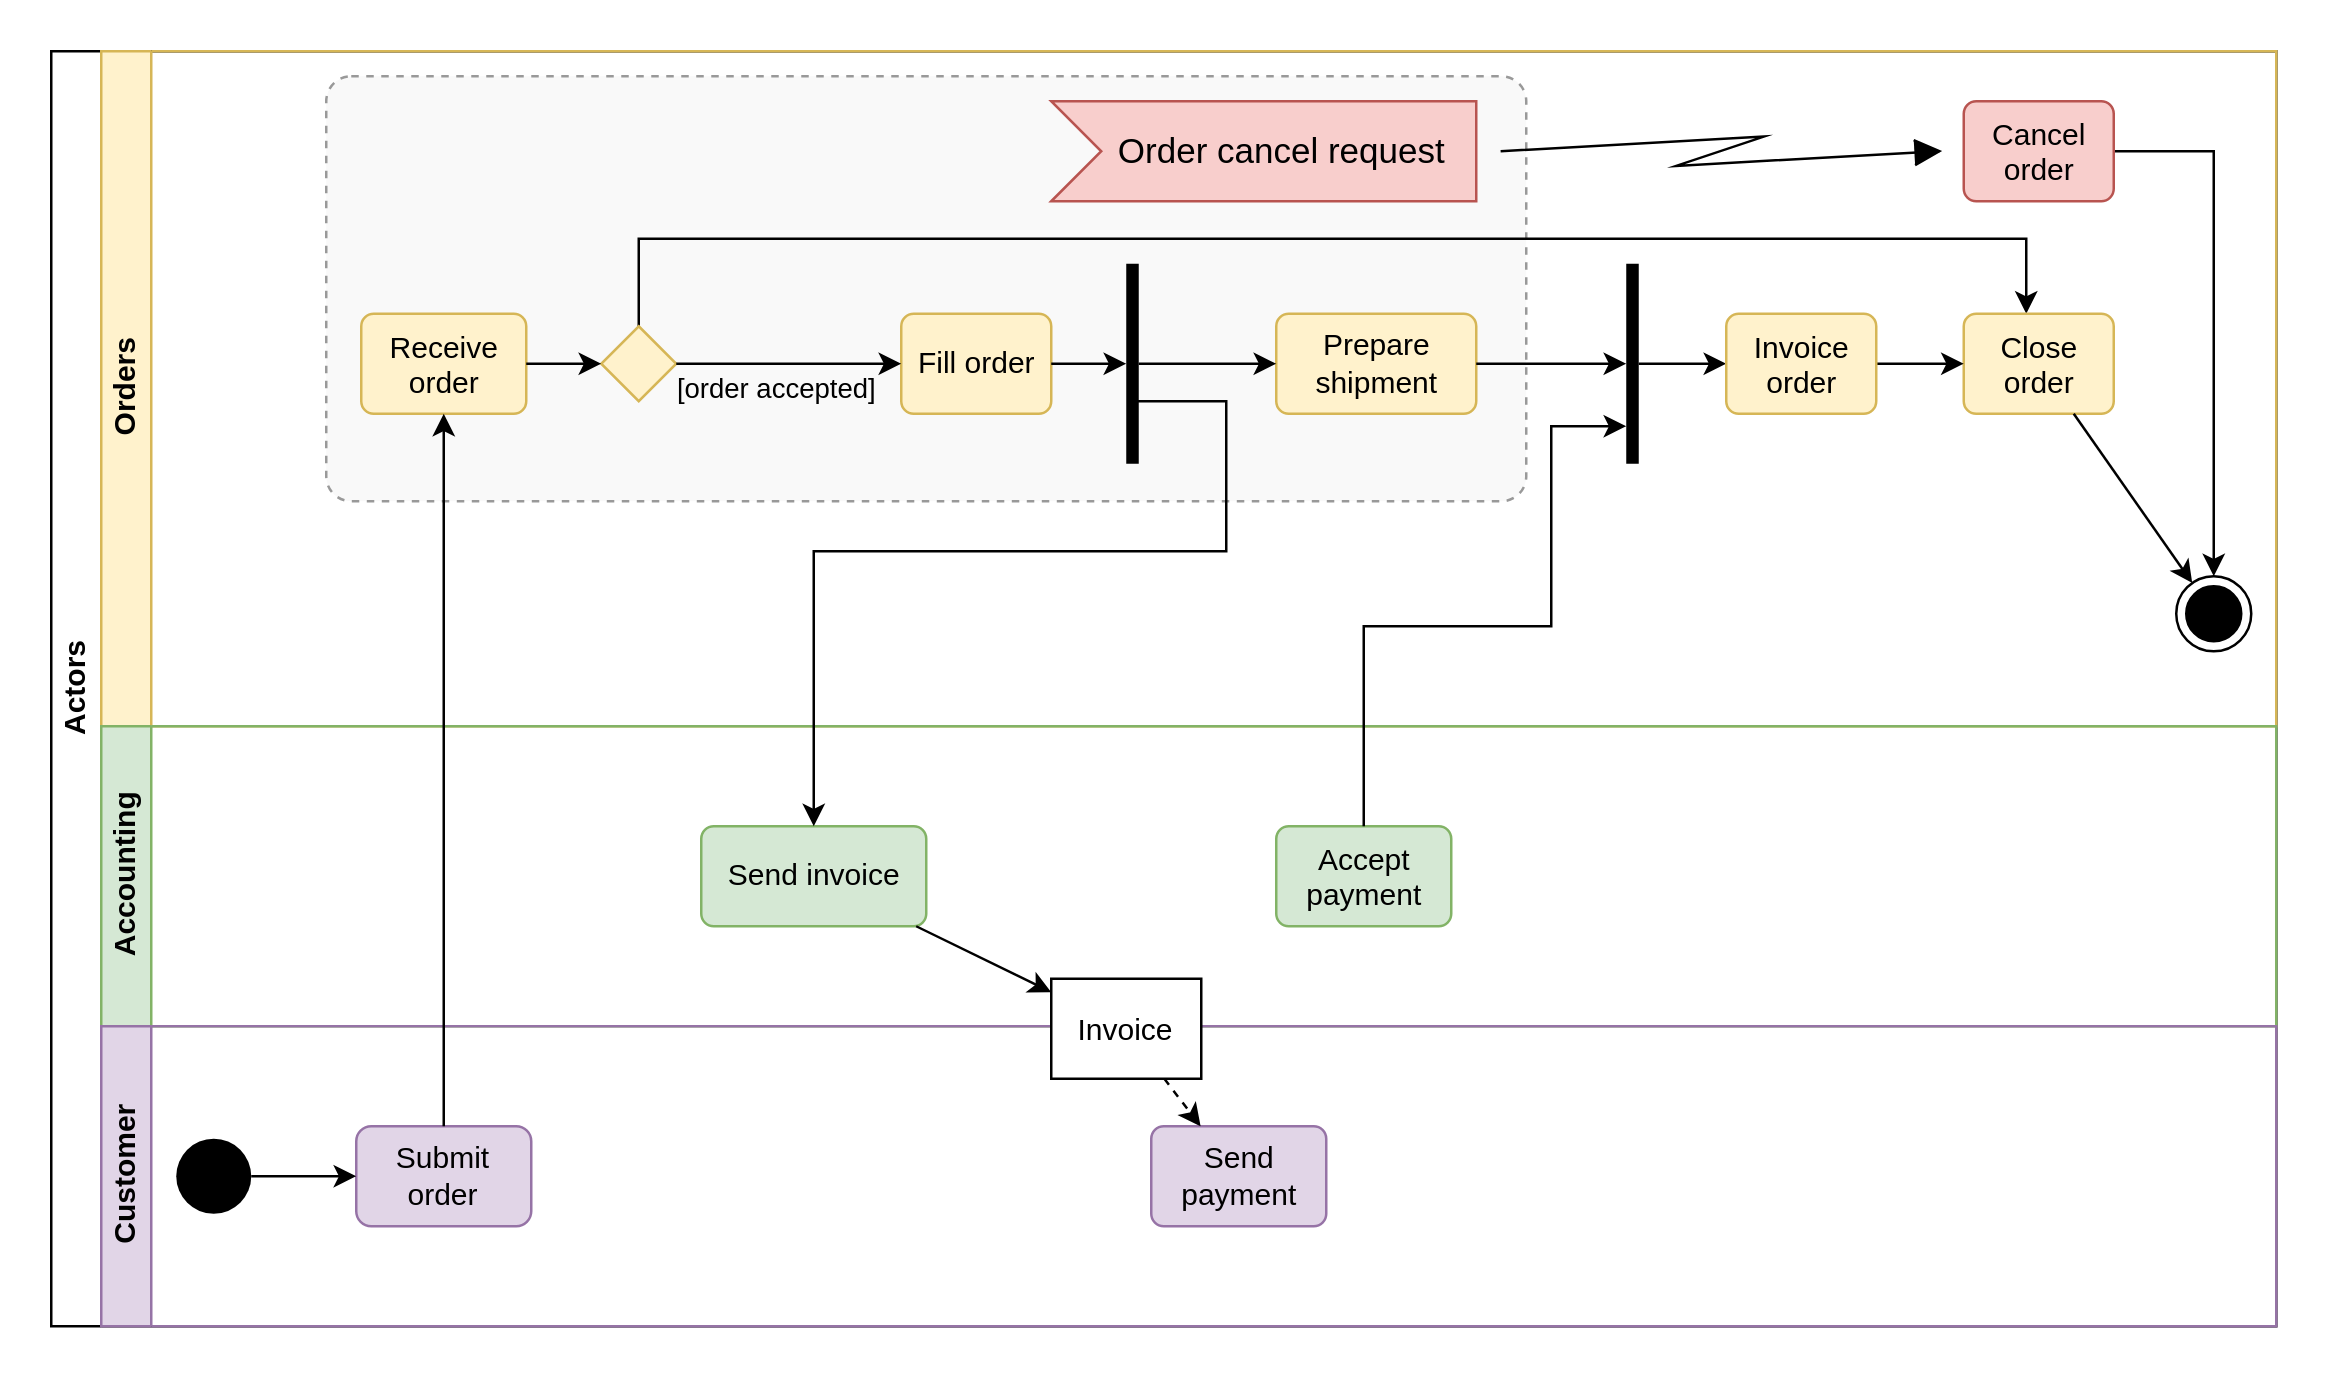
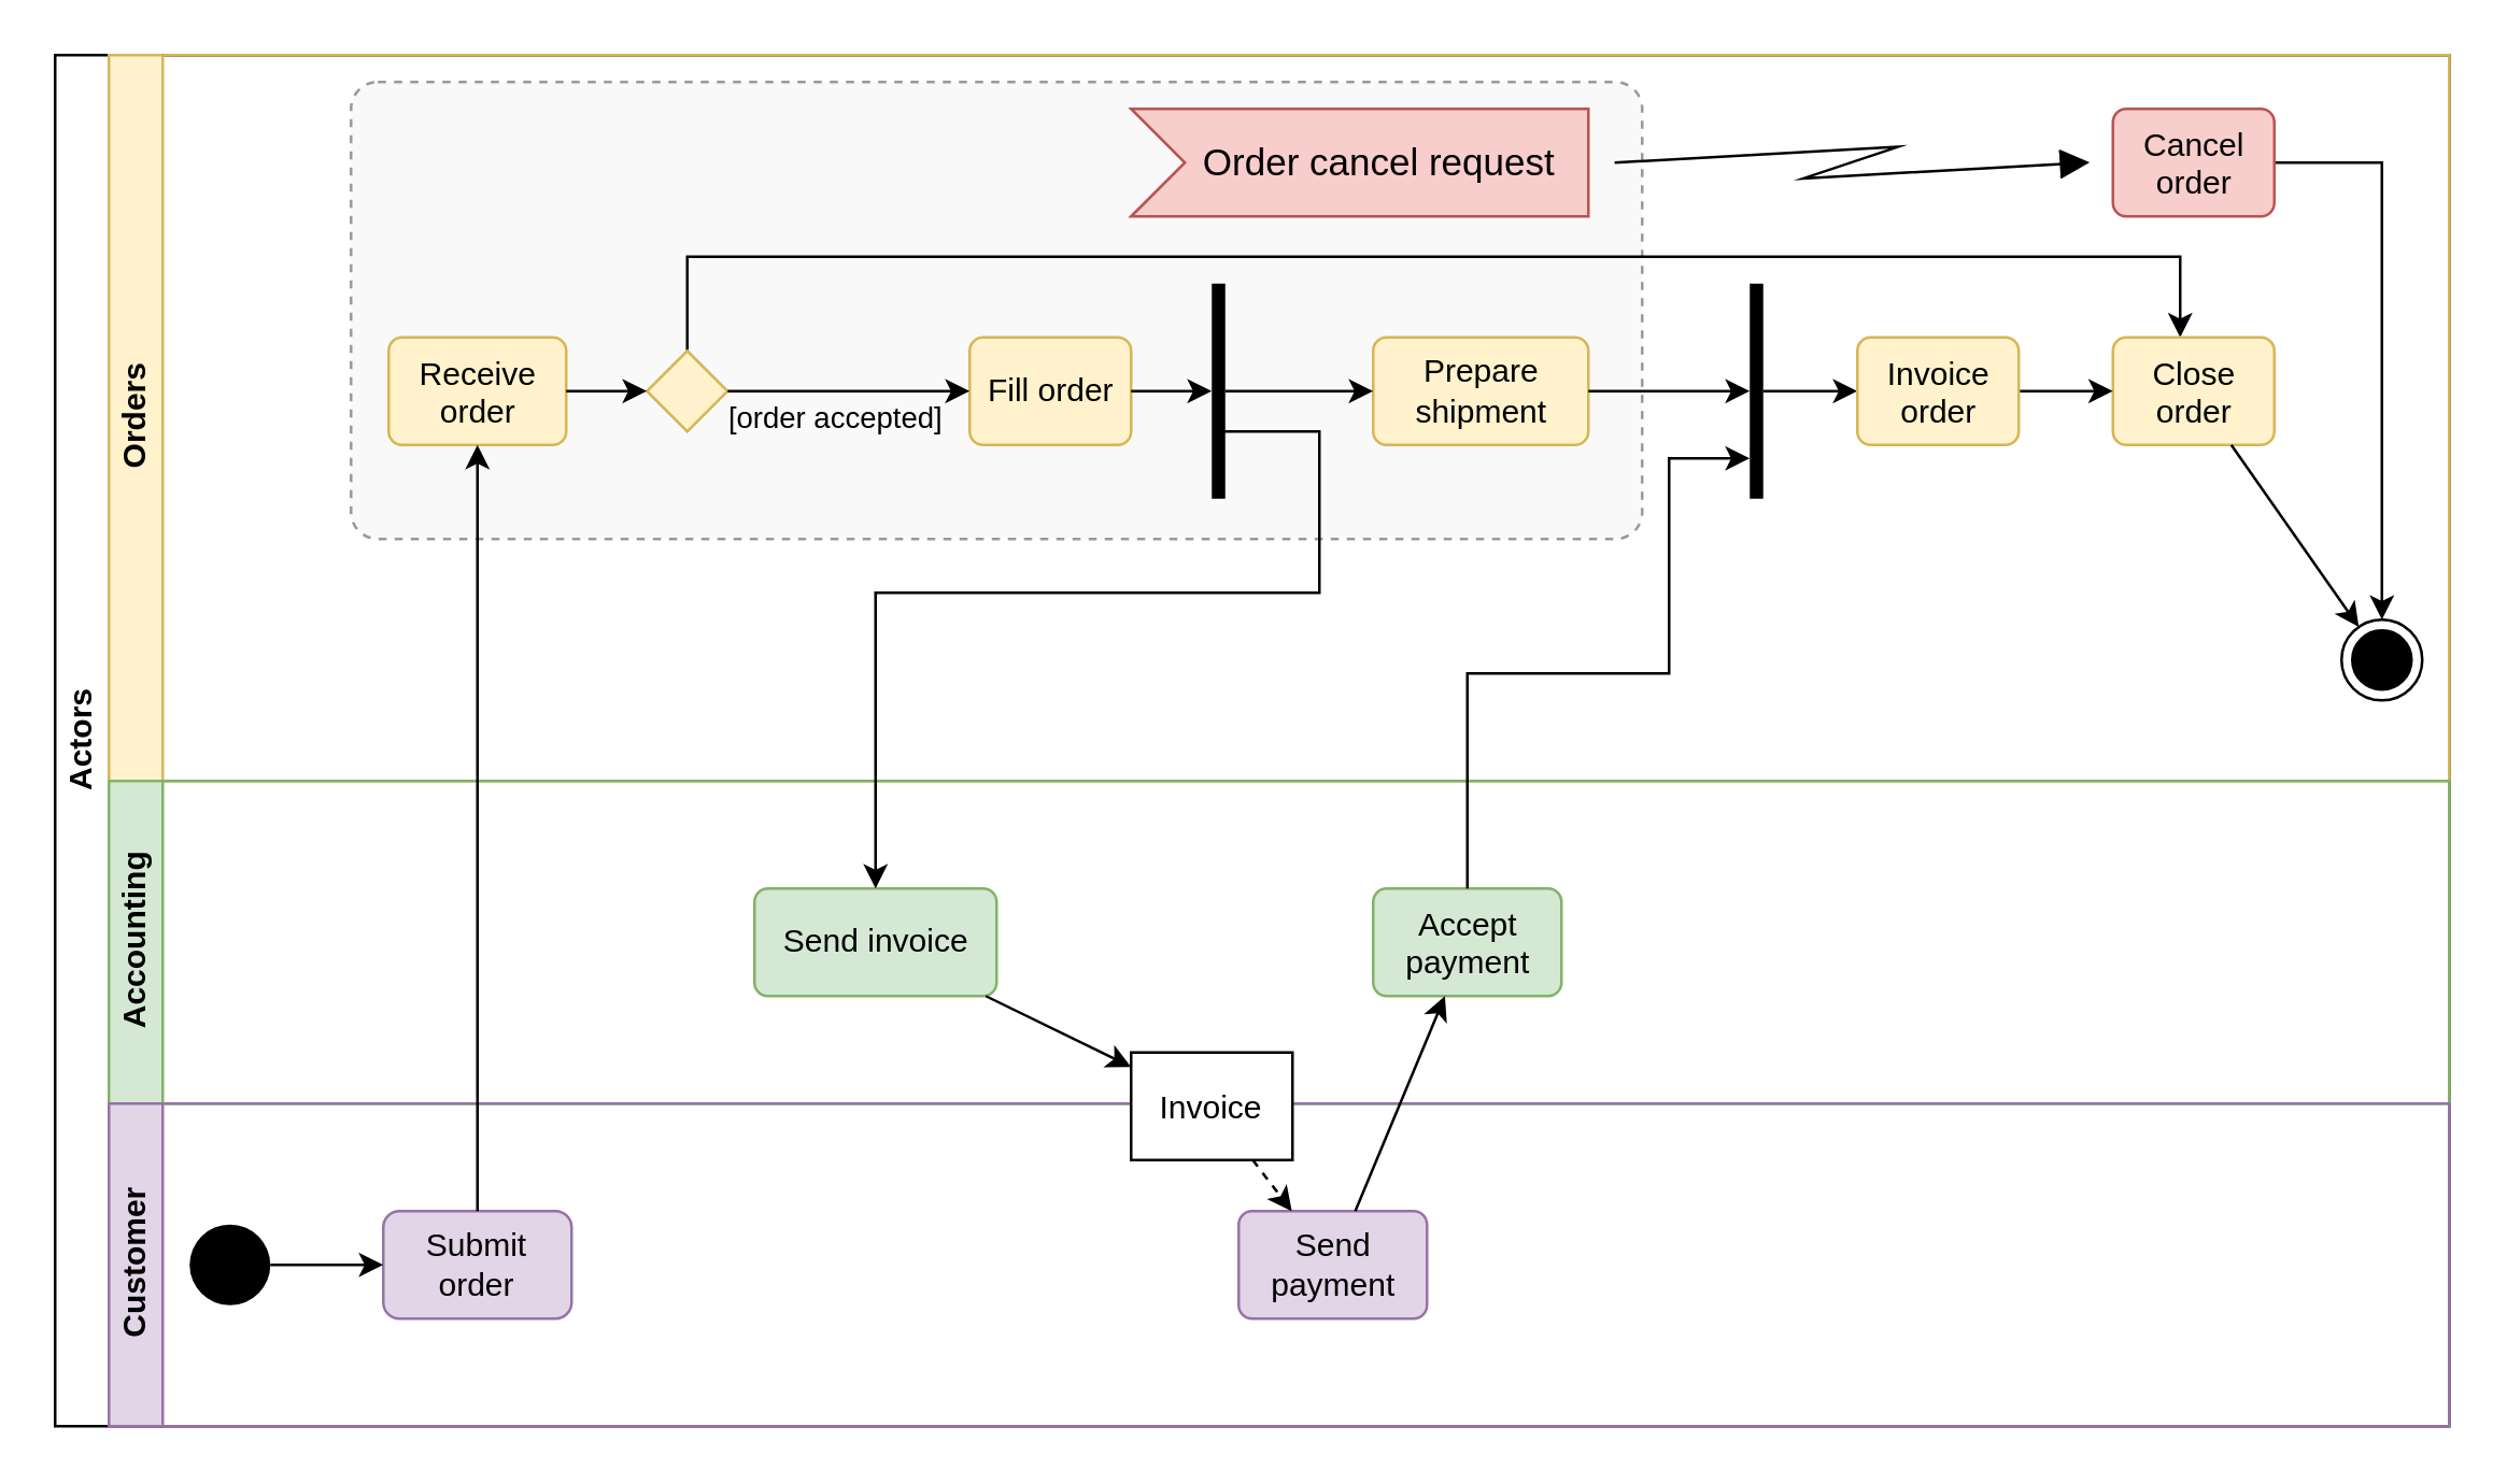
  <mxCell id="0" />
  <mxCell id="1" parent="0" />
  <mxCell id="2" value="Actors" style="swimlane;html=1;childLayout=stackLayout;resizeParent=1;resizeParentMax=0;horizontal=0;startSize=20;horizontalStack=0;whiteSpace=wrap;verticalAlign=middle;" vertex="1" parent="1"><mxGeometry x="20" y="20" width="890" height="510" as="geometry" /></mxCell>
  <mxCell id="3" value="&lt;div&gt;Orders&lt;/div&gt;" style="swimlane;html=1;startSize=20;horizontal=0;fillColor=#fff2cc;strokeColor=#d6b656;" vertex="1" parent="2"><mxGeometry x="20" width="870" height="270" as="geometry" /></mxCell>
  <mxCell id="4" value="" style="html=1;align=center;verticalAlign=top;rounded=1;absoluteArcSize=1;arcSize=20;dashed=1;fontColor=#333333;fillColor=#f9f9f9;strokeColor=#999999;" vertex="1" parent="3"><mxGeometry x="90" y="10" width="480" height="170" as="geometry" /></mxCell>
  <mxCell id="5" value="&lt;div&gt;Receive &lt;br&gt;&lt;/div&gt;&lt;div&gt;order&lt;/div&gt;" style="html=1;align=center;verticalAlign=top;rounded=1;absoluteArcSize=1;arcSize=10;dashed=0;fillColor=#fff2cc;strokeColor=#d6b656;" vertex="1" parent="3"><mxGeometry x="104" y="105" width="66" height="40" as="geometry" /></mxCell>
  <mxCell id="6" style="edgeStyle=orthogonalEdgeStyle;rounded=0;orthogonalLoop=1;jettySize=auto;html=1;" edge="1" parent="3" source="7" target="18"><mxGeometry relative="1" as="geometry"><Array as="points"><mxPoint x="215" y="75" /><mxPoint x="770" y="75" /></Array><mxPoint x="675" y="110" as="targetPoint" /></mxGeometry></mxCell>
  <mxCell id="7" value="" style="rhombus;fillColor=#fff2cc;strokeColor=#d6b656;" vertex="1" parent="3"><mxGeometry x="200" y="110" width="30" height="30" as="geometry" /></mxCell>
  <mxCell id="8" value="" style="edgeStyle=orthogonalEdgeStyle;rounded=0;orthogonalLoop=1;jettySize=auto;html=1;" edge="1" parent="3" source="5" target="7"><mxGeometry relative="1" as="geometry" /></mxCell>
  <mxCell id="9" value="Fill order" style="html=1;align=center;verticalAlign=middle;rounded=1;absoluteArcSize=1;arcSize=10;dashed=0;fillColor=#fff2cc;strokeColor=#d6b656;" vertex="1" parent="3"><mxGeometry x="320" y="105" width="60" height="40" as="geometry" /></mxCell>
  <mxCell id="10" value="[order accepted]" style="edgeStyle=orthogonalEdgeStyle;rounded=0;orthogonalLoop=1;jettySize=auto;html=1;labelBackgroundColor=none;" edge="1" parent="3" source="7" target="9"><mxGeometry x="-0.111" y="-10" relative="1" as="geometry"><mxPoint as="offset" /></mxGeometry></mxCell>
  <mxCell id="11" value="" style="html=1;points=[];perimeter=orthogonalPerimeter;fillColor=#000000;strokeColor=none;" vertex="1" parent="3"><mxGeometry x="410" y="85" width="5" height="80" as="geometry" /></mxCell>
  <mxCell id="12" value="" style="edgeStyle=orthogonalEdgeStyle;rounded=0;orthogonalLoop=1;jettySize=auto;html=1;" edge="1" parent="3" source="9" target="11"><mxGeometry relative="1" as="geometry" /></mxCell>
  <mxCell id="13" value="Prepare &lt;br&gt;shipment" style="html=1;align=center;verticalAlign=middle;rounded=1;absoluteArcSize=1;arcSize=10;dashed=0;fillColor=#fff2cc;strokeColor=#d6b656;" vertex="1" parent="3"><mxGeometry x="470" y="105" width="80" height="40" as="geometry" /></mxCell>
  <mxCell id="14" value="" style="edgeStyle=orthogonalEdgeStyle;rounded=0;orthogonalLoop=1;jettySize=auto;html=1;" edge="1" parent="3" source="11" target="13"><mxGeometry relative="1" as="geometry"><Array as="points" /></mxGeometry></mxCell>
  <mxCell id="15" style="edgeStyle=orthogonalEdgeStyle;rounded=0;orthogonalLoop=1;jettySize=auto;html=1;labelBackgroundColor=none;endArrow=classic;endFill=1;" edge="1" parent="3" source="16" target="26"><mxGeometry relative="1" as="geometry" /></mxCell>
  <mxCell id="16" value="" style="html=1;points=[];perimeter=orthogonalPerimeter;fillColor=#000000;strokeColor=none;" vertex="1" parent="3"><mxGeometry x="610" y="85" width="5" height="80" as="geometry" /></mxCell>
  <mxCell id="17" value="" style="edgeStyle=none;rounded=0;orthogonalLoop=1;jettySize=auto;html=1;" edge="1" parent="3" source="13" target="16"><mxGeometry relative="1" as="geometry" /></mxCell>
  <mxCell id="18" value="&lt;div&gt;Close &lt;br&gt;&lt;/div&gt;&lt;div&gt;order&lt;/div&gt;" style="html=1;align=center;verticalAlign=top;rounded=1;absoluteArcSize=1;arcSize=10;dashed=0;fillColor=#fff2cc;strokeColor=#d6b656;" vertex="1" parent="3"><mxGeometry x="745" y="105" width="60" height="40" as="geometry" /></mxCell>
  <mxCell id="19" value="" style="edgeStyle=orthogonalEdgeStyle;rounded=0;orthogonalLoop=1;jettySize=auto;html=1;" edge="1" parent="3" source="26" target="18"><mxGeometry relative="1" as="geometry"><mxPoint x="690" y="125" as="sourcePoint" /></mxGeometry></mxCell>
  <mxCell id="20" value="" style="ellipse;html=1;shape=endState;fillColor=#000000;strokeColor=#000000;" vertex="1" parent="3"><mxGeometry x="830" y="210" width="30" height="30" as="geometry" /></mxCell>
  <mxCell id="21" value="" style="rounded=0;orthogonalLoop=1;jettySize=auto;html=1;" edge="1" parent="3" source="18" target="20"><mxGeometry relative="1" as="geometry" /></mxCell>
  <mxCell id="22" value="Order cancel request" style="html=1;shape=mxgraph.infographic.ribbonSimple;notch1=20;notch2=0;align=center;verticalAlign=middle;fontSize=14;fontStyle=0;fillColor=#f8cecc;flipH=0;spacingRight=0;spacingLeft=14;strokeColor=#b85450;" vertex="1" parent="3"><mxGeometry x="380" y="20" width="170" height="40" as="geometry" /></mxCell>
  <mxCell id="23" style="edgeStyle=orthogonalEdgeStyle;rounded=0;orthogonalLoop=1;jettySize=auto;html=1;" edge="1" parent="3" source="24" target="20"><mxGeometry relative="1" as="geometry" /></mxCell>
  <mxCell id="24" value="&lt;div&gt;Cancel &lt;br&gt;&lt;/div&gt;&lt;div&gt;order&lt;/div&gt;" style="html=1;align=center;verticalAlign=top;rounded=1;absoluteArcSize=1;arcSize=10;dashed=0;fillColor=#f8cecc;strokeColor=#b85450;" vertex="1" parent="3"><mxGeometry x="745" y="20" width="60" height="40" as="geometry" /></mxCell>
  <mxCell id="25" value="" style="shape=mxgraph.lean_mapping.electronic_info_flow_edge;html=1;" edge="1" parent="3" source="22" target="24"><mxGeometry width="160" relative="1" as="geometry"><mxPoint x="640" y="-60" as="sourcePoint" /><mxPoint x="800" y="-60" as="targetPoint" /></mxGeometry></mxCell>
  <mxCell id="26" value="&lt;div&gt;Invoice&lt;br&gt;&lt;/div&gt;&lt;div&gt;order&lt;/div&gt;" style="html=1;align=center;verticalAlign=top;rounded=1;absoluteArcSize=1;arcSize=10;dashed=0;fillColor=#fff2cc;strokeColor=#d6b656;" vertex="1" parent="3"><mxGeometry x="650" y="105" width="60" height="40" as="geometry" /></mxCell>
  <mxCell id="27" value="Accounting" style="swimlane;html=1;startSize=20;horizontal=0;fillColor=#d5e8d4;strokeColor=#82b366;" vertex="1" parent="2"><mxGeometry x="20" y="270" width="870" height="120" as="geometry" /></mxCell>
  <mxCell id="28" value="Send invoice" style="html=1;align=center;verticalAlign=middle;rounded=1;absoluteArcSize=1;arcSize=10;dashed=0;fillColor=#d5e8d4;strokeColor=#82b366;" vertex="1" parent="27"><mxGeometry x="240" y="40" width="90" height="40" as="geometry" /></mxCell>
  <mxCell id="29" value="&lt;div&gt;Accept &lt;br&gt;&lt;/div&gt;&lt;div&gt;payment&lt;/div&gt;" style="html=1;align=center;verticalAlign=top;rounded=1;absoluteArcSize=1;arcSize=10;dashed=0;fillColor=#d5e8d4;strokeColor=#82b366;" vertex="1" parent="27"><mxGeometry x="470" y="40" width="70" height="40" as="geometry" /></mxCell>
  <mxCell id="30" value="Customer" style="swimlane;html=1;startSize=20;horizontal=0;fillColor=#e1d5e7;strokeColor=#9673a6;" vertex="1" parent="2"><mxGeometry x="20" y="390" width="870" height="120" as="geometry" /></mxCell>
  <mxCell id="31" value="&lt;div&gt;Send &lt;br&gt;&lt;/div&gt;&lt;div&gt;payment&lt;/div&gt;" style="html=1;align=center;verticalAlign=middle;rounded=1;absoluteArcSize=1;arcSize=10;dashed=0;fillColor=#e1d5e7;strokeColor=#9673a6;" vertex="1" parent="30"><mxGeometry x="420" y="40" width="70" height="40" as="geometry" /></mxCell>
  <mxCell id="32" value="Invoice" style="text;align=center;verticalAlign=middle;dashed=0;fillColor=#ffffff;strokeColor=#000000;" vertex="1" parent="30"><mxGeometry x="380" y="-19" width="60" height="40" as="geometry" /></mxCell>
  <mxCell id="33" style="edgeStyle=none;rounded=0;orthogonalLoop=1;jettySize=auto;html=1;dashed=1;" edge="1" parent="30" source="32" target="31"><mxGeometry relative="1" as="geometry" /></mxCell>
  <mxCell id="34" value="" style="ellipse;fillColor=#000000;strokeColor=none;" vertex="1" parent="30"><mxGeometry x="30" y="45" width="30" height="30" as="geometry" /></mxCell>
  <mxCell id="35" value="Submit order" style="rounded=1;whiteSpace=wrap;html=1;fillColor=#e1d5e7;strokeColor=#9673a6;" vertex="1" parent="30"><mxGeometry x="102" y="40" width="70" height="40" as="geometry" /></mxCell>
  <mxCell id="36" value="" style="edgeStyle=orthogonalEdgeStyle;rounded=0;orthogonalLoop=1;jettySize=auto;html=1;" edge="1" parent="30" source="34" target="35"><mxGeometry relative="1" as="geometry" /></mxCell>
  <mxCell id="37" style="edgeStyle=orthogonalEdgeStyle;rounded=0;orthogonalLoop=1;jettySize=auto;html=1;exitX=0.2;exitY=0.613;exitDx=0;exitDy=0;exitPerimeter=0;" edge="1" parent="2" source="11" target="28"><mxGeometry relative="1" as="geometry"><mxPoint x="585" y="60" as="sourcePoint" /><Array as="points"><mxPoint x="431" y="140" /><mxPoint x="470" y="140" /><mxPoint x="470" y="200" /><mxPoint x="305" y="200" /></Array></mxGeometry></mxCell>
+ <mxCell id="38" style="edgeStyle=none;rounded=0;orthogonalLoop=1;jettySize=auto;html=1;" edge="1" parent="2" source="31" target="29"><mxGeometry relative="1" as="geometry" /></mxCell>
  <mxCell id="39" style="edgeStyle=orthogonalEdgeStyle;rounded=0;orthogonalLoop=1;jettySize=auto;html=1;" edge="1" parent="2" source="29" target="16"><mxGeometry relative="1" as="geometry"><Array as="points"><mxPoint x="525" y="230" /><mxPoint x="600" y="230" /><mxPoint x="600" y="150" /></Array></mxGeometry></mxCell>
  <mxCell id="40" style="rounded=0;orthogonalLoop=1;jettySize=auto;html=1;" edge="1" parent="2" source="28" target="32"><mxGeometry relative="1" as="geometry" /></mxCell>
  <mxCell id="41" style="edgeStyle=orthogonalEdgeStyle;rounded=0;orthogonalLoop=1;jettySize=auto;html=1;endArrow=classic;endFill=1;" edge="1" parent="2" source="35" target="5"><mxGeometry relative="1" as="geometry" /></mxCell>
